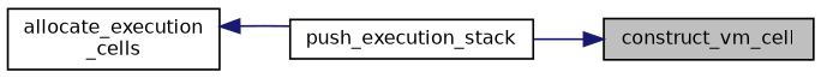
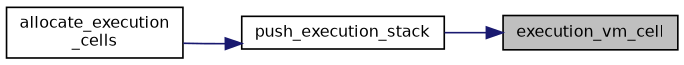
  digraph {
    rankdir=RL
    node [color=black fillcolor=white fontname=Helvetica fontsize=10 shape=record style=filled]
    edge [color=midnightblue dir=back fontname=Helvetica fontsize=10 labelfontname=Helvetica labelfontsize=10 style=solid]
-   n1 [fillcolor=grey75 fontcolor=black height=0.2 label=construct_vm_cell width=0.4]
+   n1 [fillcolor=grey75 fontcolor=black height=0.2 label=execution_vm_cell width=0.4]
    n2 [height=0.2 label=push_execution_stack width=0.4]
    n3 [height=0.2 label="allocate_execution\l_cells" width=0.4]
    n1 -> n2
-   n3 -> n2
+   n2 -> n3
  }
